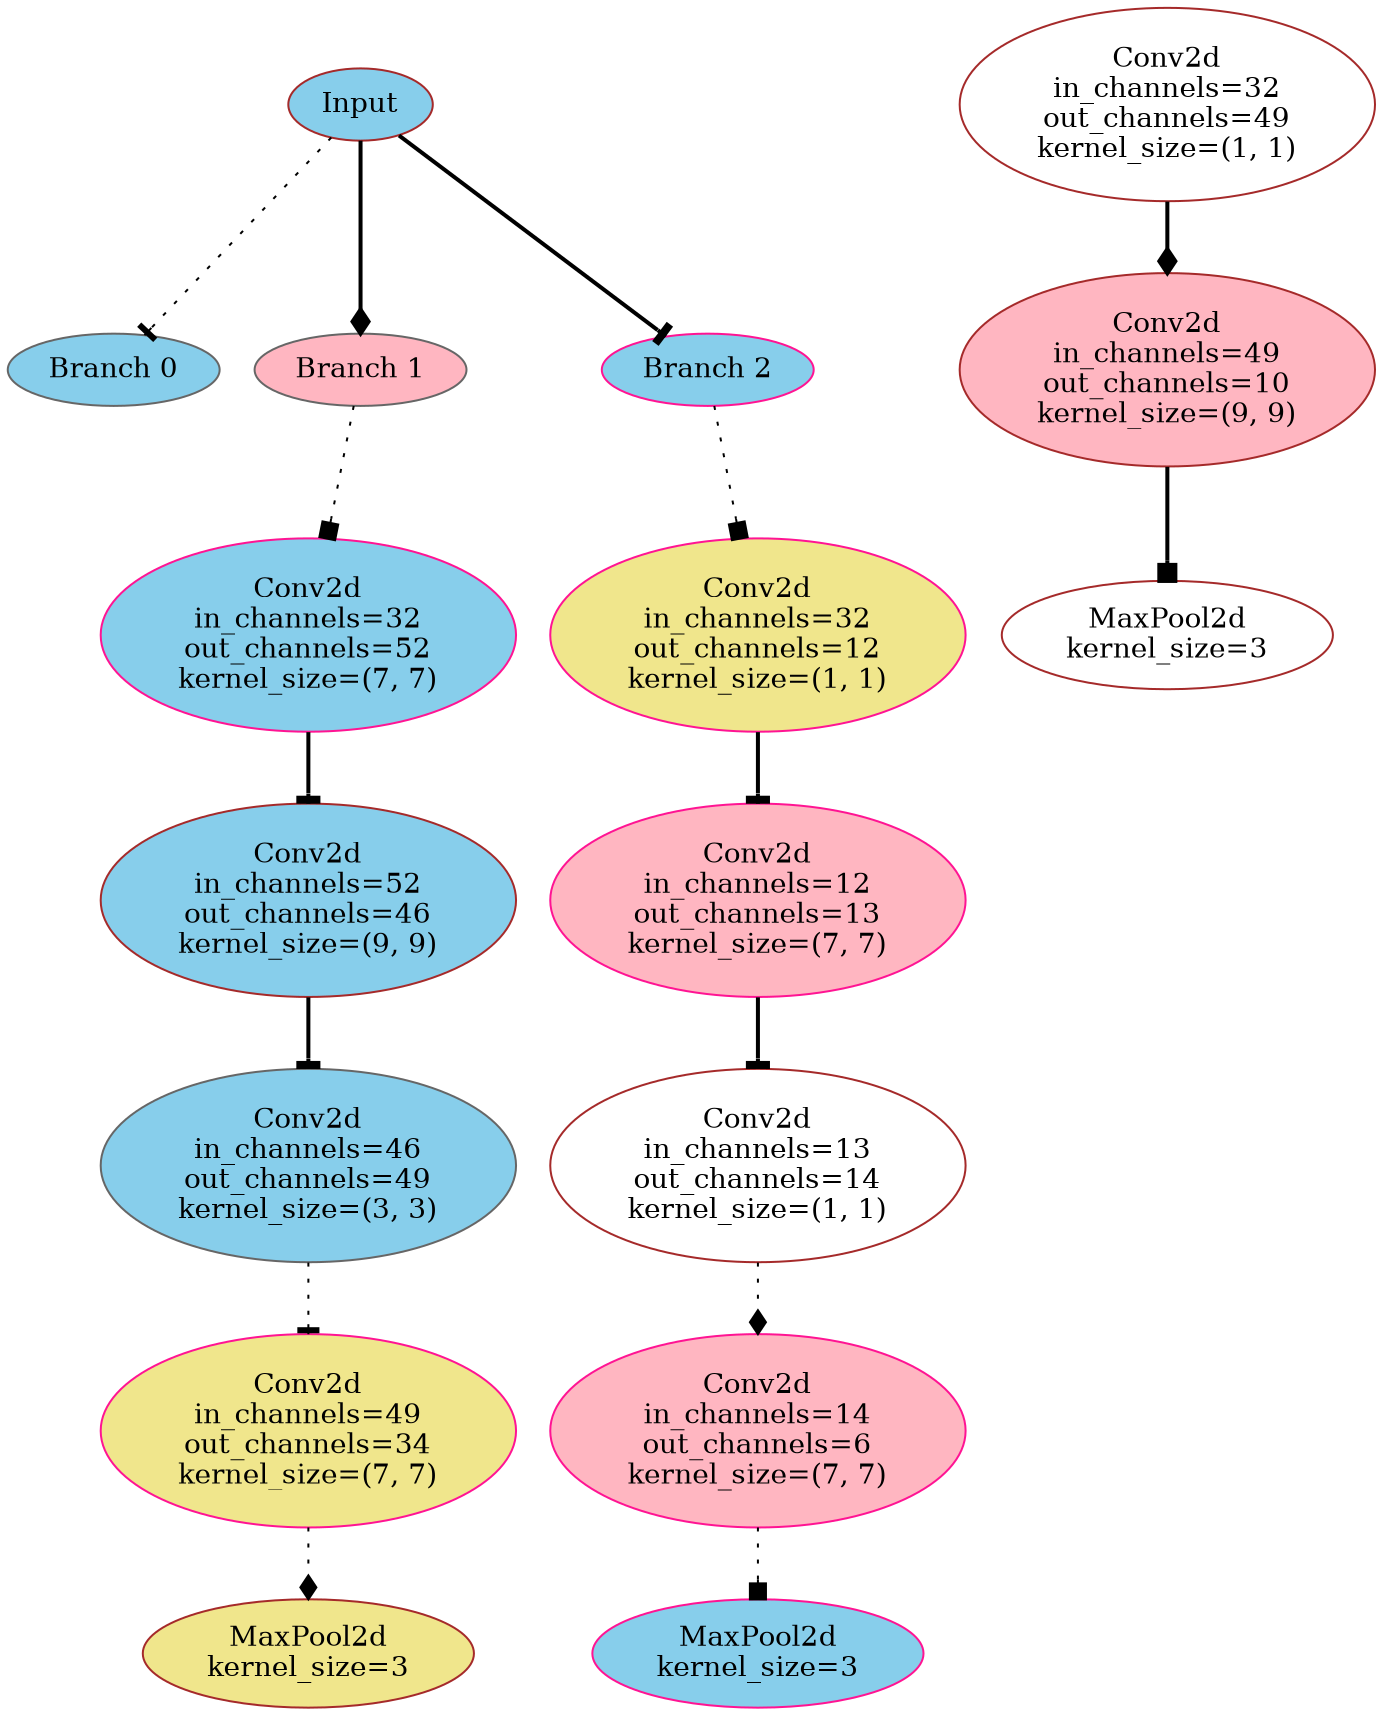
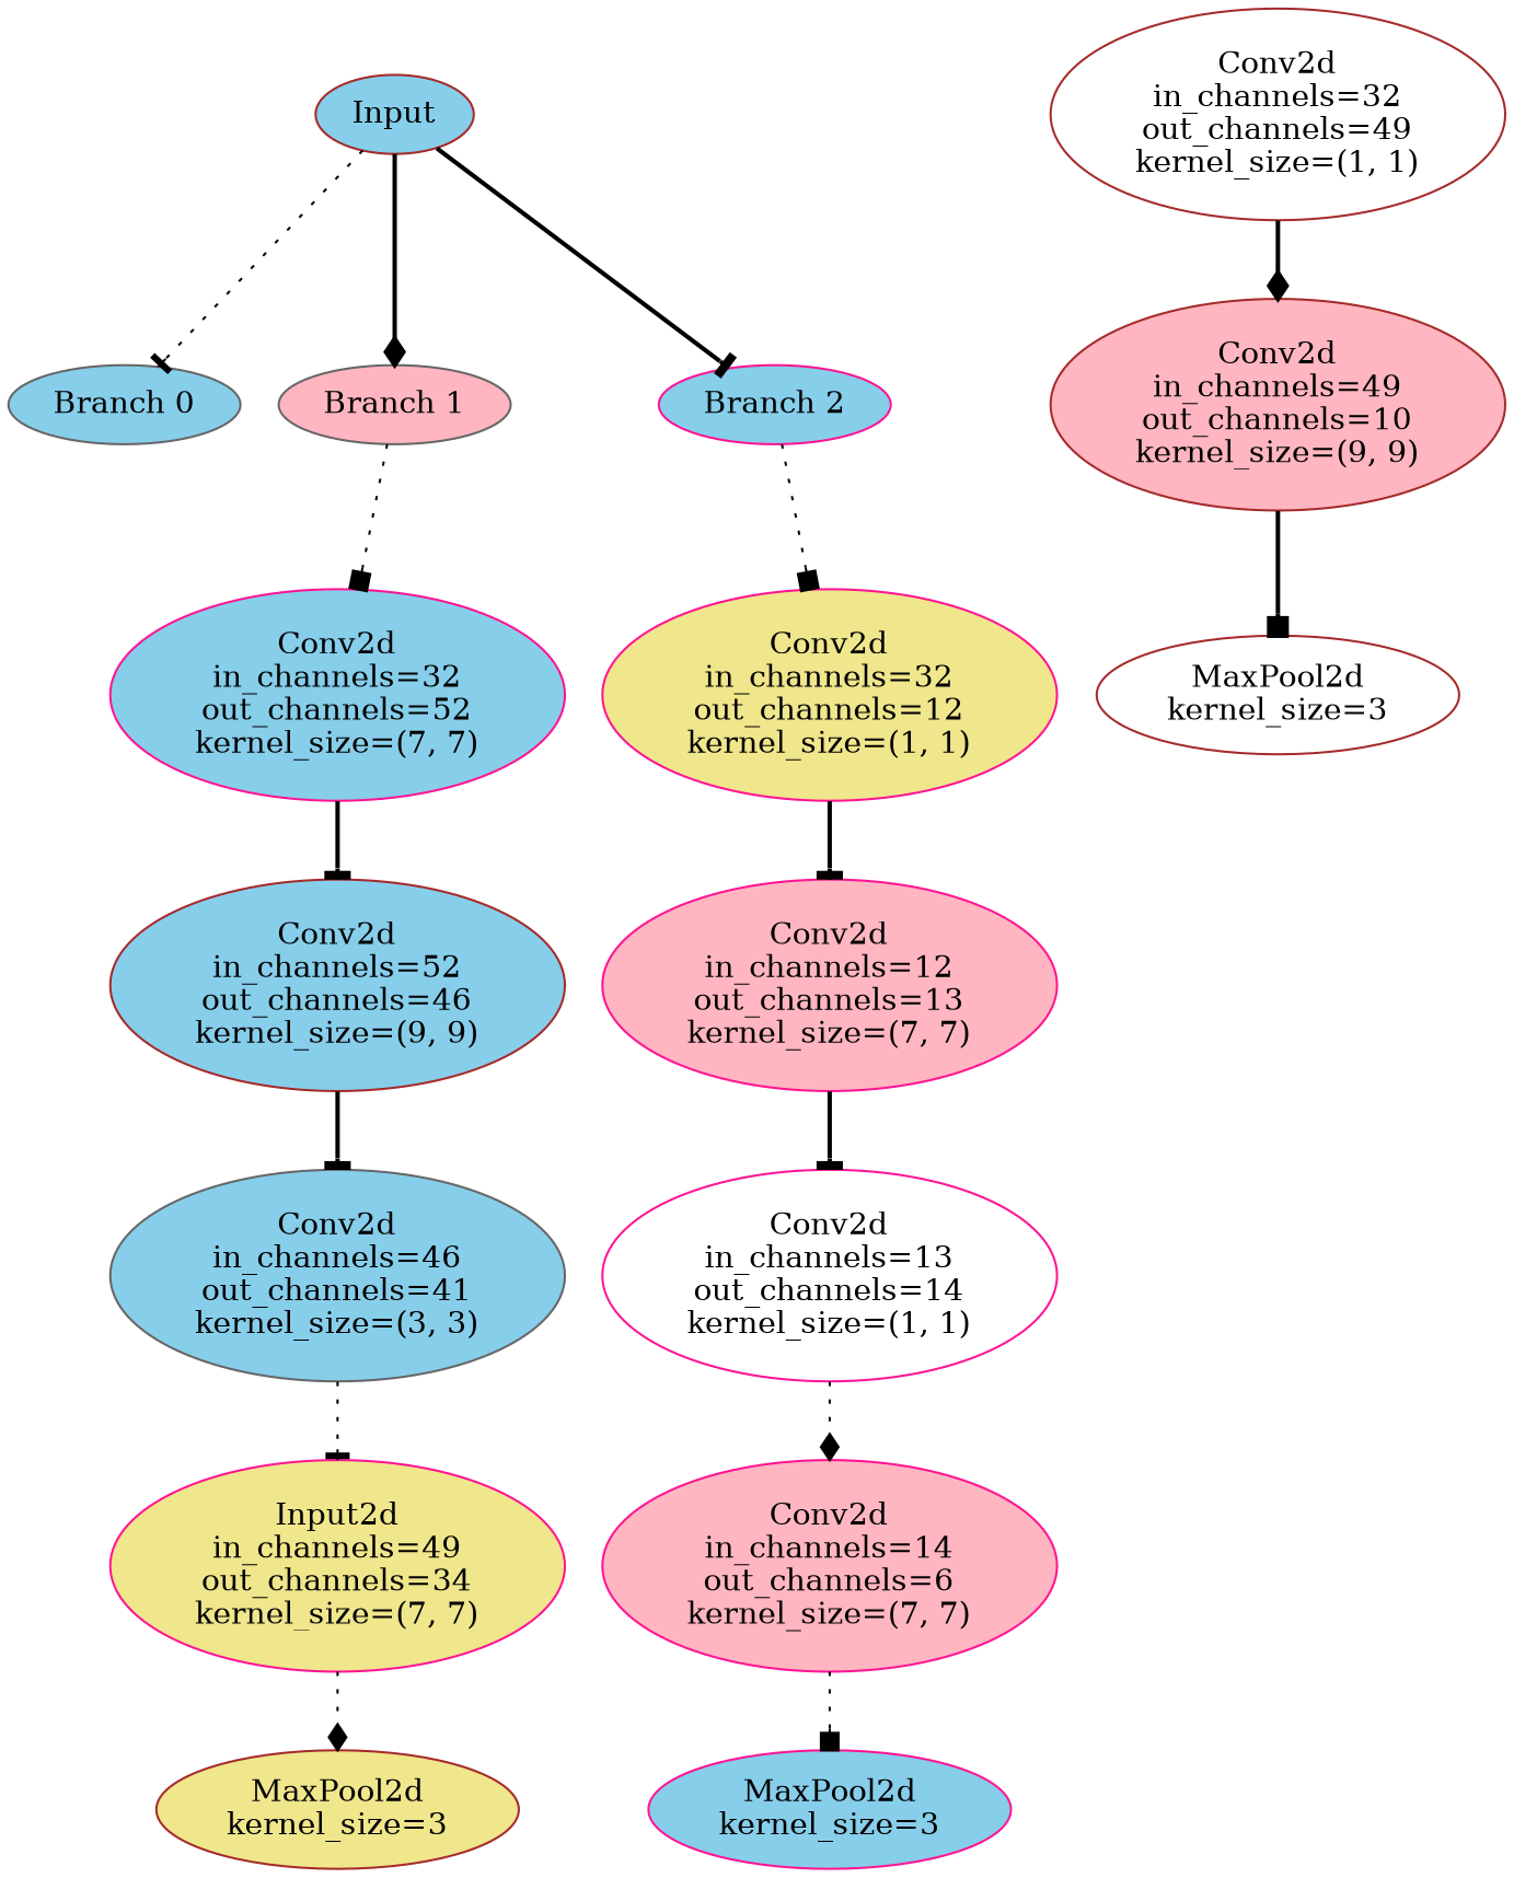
  digraph {
    fontname="DejaVu Serif"
    node [color=brown fillcolor=skyblue fontname="DejaVu Serif" style=filled]
    edge [arrowhead=tee fontname="DejaVu Serif" style=bold]
    n1 [label=Input]
    n2 [color=gray40 label="Branch 0"]
    n3 [color=gray40 fillcolor=lightpink label="Branch 1"]
    n4 [color=deeppink label="Branch 2"]
    n5 [color=deeppink label="Conv2d\nin_channels=32\nout_channels=52\nkernel_size=(7, 7)"]
    n6 [color=deeppink fillcolor=khaki label="Conv2d\nin_channels=32\nout_channels=12\nkernel_size=(1, 1)"]
    n7 [fillcolor=white label="Conv2d\nin_channels=32\nout_channels=49\nkernel_size=(1, 1)"]
    n8 [fillcolor=lightpink label="Conv2d\nin_channels=49\nout_channels=10\nkernel_size=(9, 9)"]
    n9 [fillcolor=white label="MaxPool2d\nkernel_size=3"]
    n10 [label="Conv2d\nin_channels=52\nout_channels=46\nkernel_size=(9, 9)"]
-   n11 [color=gray40 label="Conv2d\nin_channels=46\nout_channels=49\nkernel_size=(3, 3)"]
-   n12 [color=deeppink fillcolor=khaki label="Conv2d\nin_channels=49\nout_channels=34\nkernel_size=(7, 7)"]
+   n11 [color=gray40 label="Conv2d\nin_channels=46\nout_channels=41\nkernel_size=(3, 3)"]
+   n12 [color=deeppink fillcolor=khaki label="Input2d\nin_channels=49\nout_channels=34\nkernel_size=(7, 7)"]
    n13 [fillcolor=khaki label="MaxPool2d\nkernel_size=3"]
    n14 [color=deeppink fillcolor=lightpink label="Conv2d\nin_channels=12\nout_channels=13\nkernel_size=(7, 7)"]
-   n15 [fillcolor=white label="Conv2d\nin_channels=13\nout_channels=14\nkernel_size=(1, 1)"]
+   n15 [color=deeppink fillcolor=white label="Conv2d\nin_channels=13\nout_channels=14\nkernel_size=(1, 1)"]
    n16 [color=deeppink fillcolor=lightpink label="Conv2d\nin_channels=14\nout_channels=6\nkernel_size=(7, 7)"]
    n17 [color=deeppink label="MaxPool2d\nkernel_size=3"]
    n1 -> n2 [style=dotted]
    n1 -> n3 [arrowhead=diamond]
    n1 -> n4
    n3 -> n5 [arrowhead=box style=dotted]
    n4 -> n6 [arrowhead=box style=dotted]
    n5 -> n10
    n6 -> n14
    n7 -> n8 [arrowhead=diamond]
    n8 -> n9 [arrowhead=box]
    n10 -> n11
    n11 -> n12 [style=dotted]
    n12 -> n13 [arrowhead=diamond style=dotted]
    n14 -> n15
    n15 -> n16 [arrowhead=diamond style=dotted]
    n16 -> n17 [arrowhead=box style=dotted]
  }
